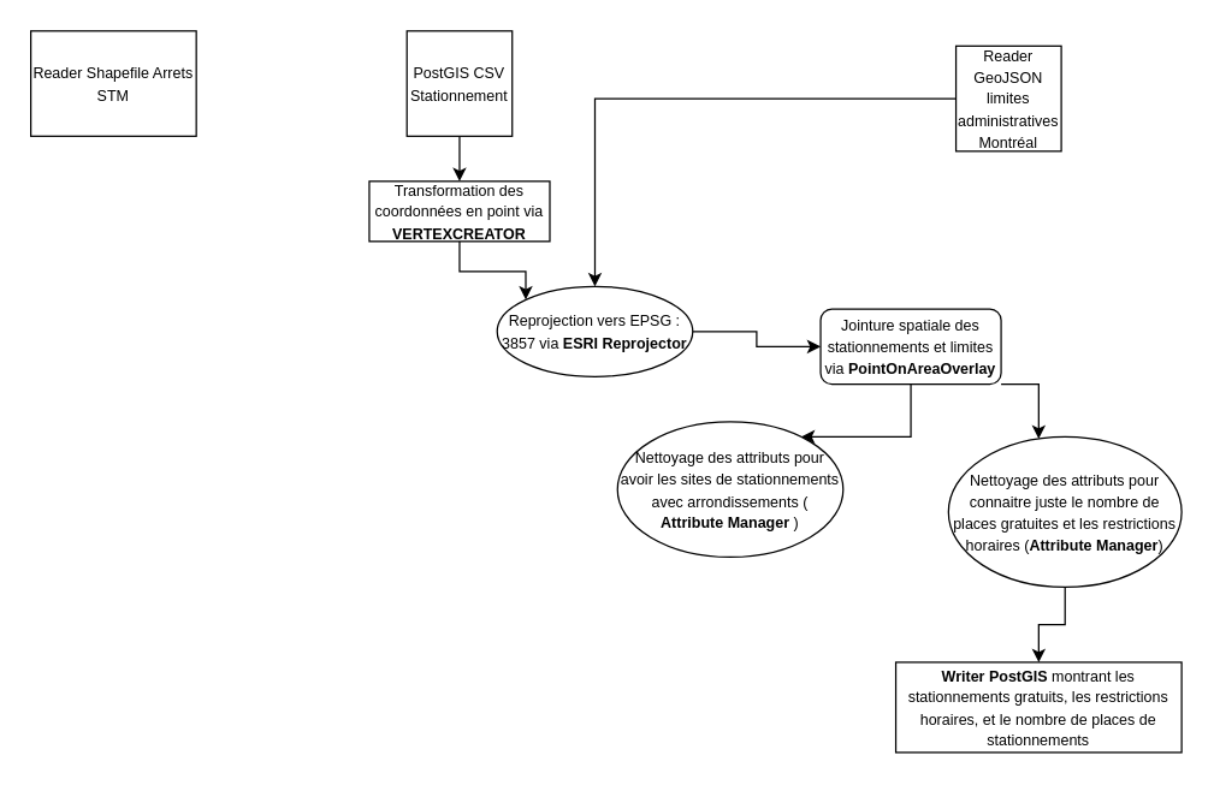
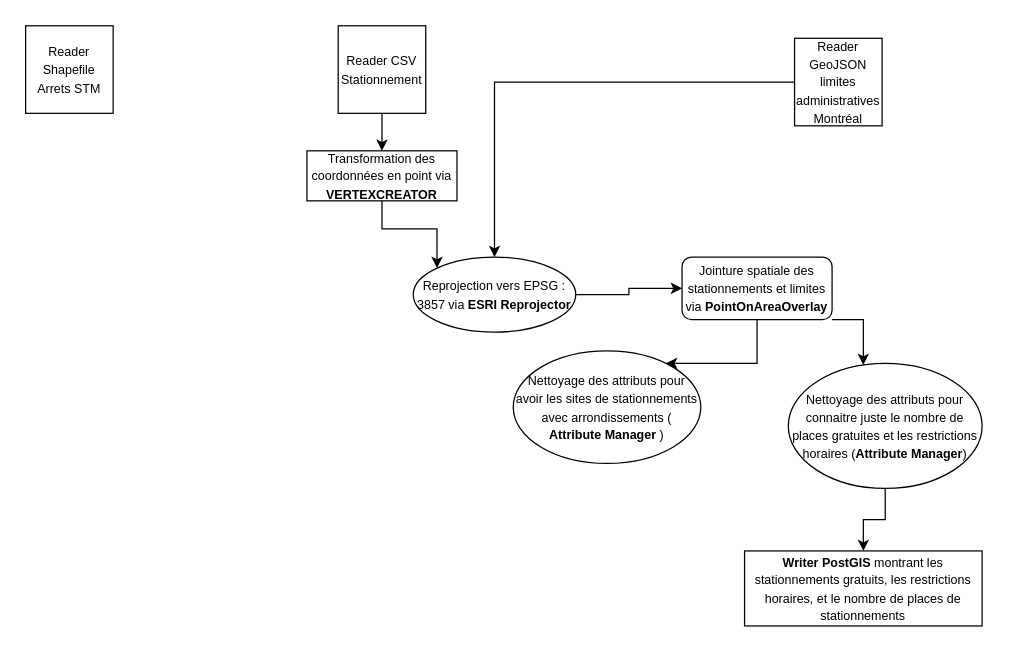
  <mxCell id="0" />
  <mxCell id="1" parent="0" />
  <mxCell id="2" value="" style="edgeStyle=orthogonalEdgeStyle;rounded=0;orthogonalLoop=1;jettySize=auto;html=1;" parent="1" source="3" target="10" edge="1"><mxGeometry relative="1" as="geometry" /></mxCell>
- <mxCell id="3" value="&lt;font style=&quot;font-size: 10px;&quot;&gt;PostGIS CSV Stationnement&lt;/font&gt;" style="whiteSpace=wrap;html=1;aspect=fixed;" parent="1" vertex="1"><mxGeometry x="270" y="20" width="70" height="70" as="geometry" /></mxCell>
+ <mxCell id="3" value="&lt;font style=&quot;font-size: 10px;&quot;&gt;Reader CSV Stationnement&lt;/font&gt;" style="whiteSpace=wrap;html=1;aspect=fixed;" parent="1" vertex="1"><mxGeometry x="270" y="20" width="70" height="70" as="geometry" /></mxCell>
  <mxCell id="4" value="" style="edgeStyle=orthogonalEdgeStyle;rounded=0;orthogonalLoop=1;jettySize=auto;html=1;" parent="1" source="5" target="8" edge="1"><mxGeometry relative="1" as="geometry" /></mxCell>
  <mxCell id="5" value="&lt;font style=&quot;font-size: 10px;&quot;&gt;Reader GeoJSON limites administratives Montréal&lt;/font&gt;" style="whiteSpace=wrap;html=1;aspect=fixed;" parent="1" vertex="1"><mxGeometry x="635" y="30" width="70" height="70" as="geometry" /></mxCell>
  <mxCell id="6" style="edgeStyle=orthogonalEdgeStyle;rounded=0;orthogonalLoop=1;jettySize=auto;html=1;exitX=0.5;exitY=1;exitDx=0;exitDy=0;" parent="1" source="3" target="3" edge="1"><mxGeometry relative="1" as="geometry" /></mxCell>
  <mxCell id="7" value="" style="edgeStyle=orthogonalEdgeStyle;rounded=0;orthogonalLoop=1;jettySize=auto;html=1;" edge="1" parent="1" source="8" target="13"><mxGeometry relative="1" as="geometry" /></mxCell>
- <mxCell id="8" value="&lt;font style=&quot;font-size: 10px;&quot;&gt;Reprojection vers EPSG : 3857 via &lt;b&gt;ESRI Reprojector&lt;/b&gt;&lt;/font&gt;" style="ellipse;whiteSpace=wrap;html=1;" parent="1" vertex="1"><mxGeometry x="330" y="190" width="130" height="60" as="geometry" /></mxCell>
+ <mxCell id="8" value="&lt;font style=&quot;font-size: 10px;&quot;&gt;Reprojection vers EPSG : 3857 via &lt;b&gt;ESRI Reprojector&lt;/b&gt;&lt;/font&gt;" style="ellipse;whiteSpace=wrap;html=1;" parent="1" vertex="1"><mxGeometry x="330" y="205" width="130" height="60" as="geometry" /></mxCell>
  <mxCell id="9" value="" style="edgeStyle=orthogonalEdgeStyle;rounded=0;orthogonalLoop=1;jettySize=auto;html=1;entryX=0;entryY=0;entryDx=0;entryDy=0;" parent="1" source="10" target="8" edge="1"><mxGeometry relative="1" as="geometry" /></mxCell>
  <mxCell id="10" value="&lt;font style=&quot;font-size: 10px;&quot;&gt;Transformation des coordonnées en point via &lt;b&gt;VERTEXCREATOR&lt;/b&gt;&lt;/font&gt;" style="rounded=0;whiteSpace=wrap;html=1;" parent="1" vertex="1"><mxGeometry x="245" y="120" width="120" height="40" as="geometry" /></mxCell>
  <mxCell id="11" value="" style="edgeStyle=orthogonalEdgeStyle;rounded=0;orthogonalLoop=1;jettySize=auto;html=1;" parent="1" source="13" target="15" edge="1"><mxGeometry relative="1" as="geometry"><Array as="points"><mxPoint x="690" y="255" /></Array></mxGeometry></mxCell>
  <mxCell id="12" value="" style="edgeStyle=orthogonalEdgeStyle;rounded=0;orthogonalLoop=1;jettySize=auto;html=1;" edge="1" parent="1" source="13" target="16"><mxGeometry relative="1" as="geometry"><Array as="points"><mxPoint x="605" y="290" /></Array></mxGeometry></mxCell>
  <mxCell id="13" value="&lt;font style=&quot;font-size: 10px;&quot;&gt;Jointure spatiale des stationnements et limites via &lt;b&gt;PointOnAreaOverlay&lt;/b&gt;&lt;/font&gt;" style="rounded=1;whiteSpace=wrap;html=1;" parent="1" vertex="1"><mxGeometry x="545" y="205" width="120" height="50" as="geometry" /></mxCell>
  <mxCell id="14" value="" style="edgeStyle=orthogonalEdgeStyle;rounded=0;orthogonalLoop=1;jettySize=auto;html=1;" parent="1" source="15" target="17" edge="1"><mxGeometry relative="1" as="geometry" /></mxCell>
  <mxCell id="15" value="&lt;font style=&quot;font-size: 10px;&quot;&gt;Nettoyage des attributs pour connaitre juste le nombre de places gratuites et les restrictions horaires (&lt;b&gt;Attribute Manager&lt;/b&gt;)&lt;/font&gt;" style="ellipse;whiteSpace=wrap;html=1;" parent="1" vertex="1"><mxGeometry x="630" y="290" width="155" height="100" as="geometry" /></mxCell>
  <mxCell id="16" value="&lt;font style=&quot;font-size: 10px;&quot;&gt;Nettoyage des attributs pour avoir les sites de stationnements avec arrondissements ( &lt;b&gt;Attribute Manager&lt;/b&gt; )&lt;/font&gt;" style="ellipse;whiteSpace=wrap;html=1;rotation=0;" parent="1" vertex="1"><mxGeometry x="410" y="280" width="150" height="90" as="geometry" /></mxCell>
  <mxCell id="17" value="&lt;font style=&quot;font-size: 10px;&quot;&gt;&lt;b&gt;Writer PostGIS&lt;/b&gt; montrant les stationnements gratuits, les restrictions horaires, et le nombre de places de stationnements&lt;/font&gt;" style="rounded=0;whiteSpace=wrap;html=1;" parent="1" vertex="1"><mxGeometry x="595" y="440" width="190" height="60" as="geometry" /></mxCell>
- <mxCell id="18" value="&lt;font style=&quot;font-size: 10px;&quot;&gt;Reader Shapefile Arrets STM&lt;/font&gt;" style="whiteSpace=wrap;html=1;aspect=fixed;" vertex="1" parent="1"><mxGeometry x="20" y="20" width="110" height="70" as="geometry" /></mxCell>
+ <mxCell id="18" value="&lt;font style=&quot;font-size: 10px;&quot;&gt;Reader Shapefile Arrets STM&lt;/font&gt;" style="whiteSpace=wrap;html=1;aspect=fixed;" vertex="1" parent="1"><mxGeometry x="20" y="20" width="70" height="70" as="geometry" /></mxCell>
